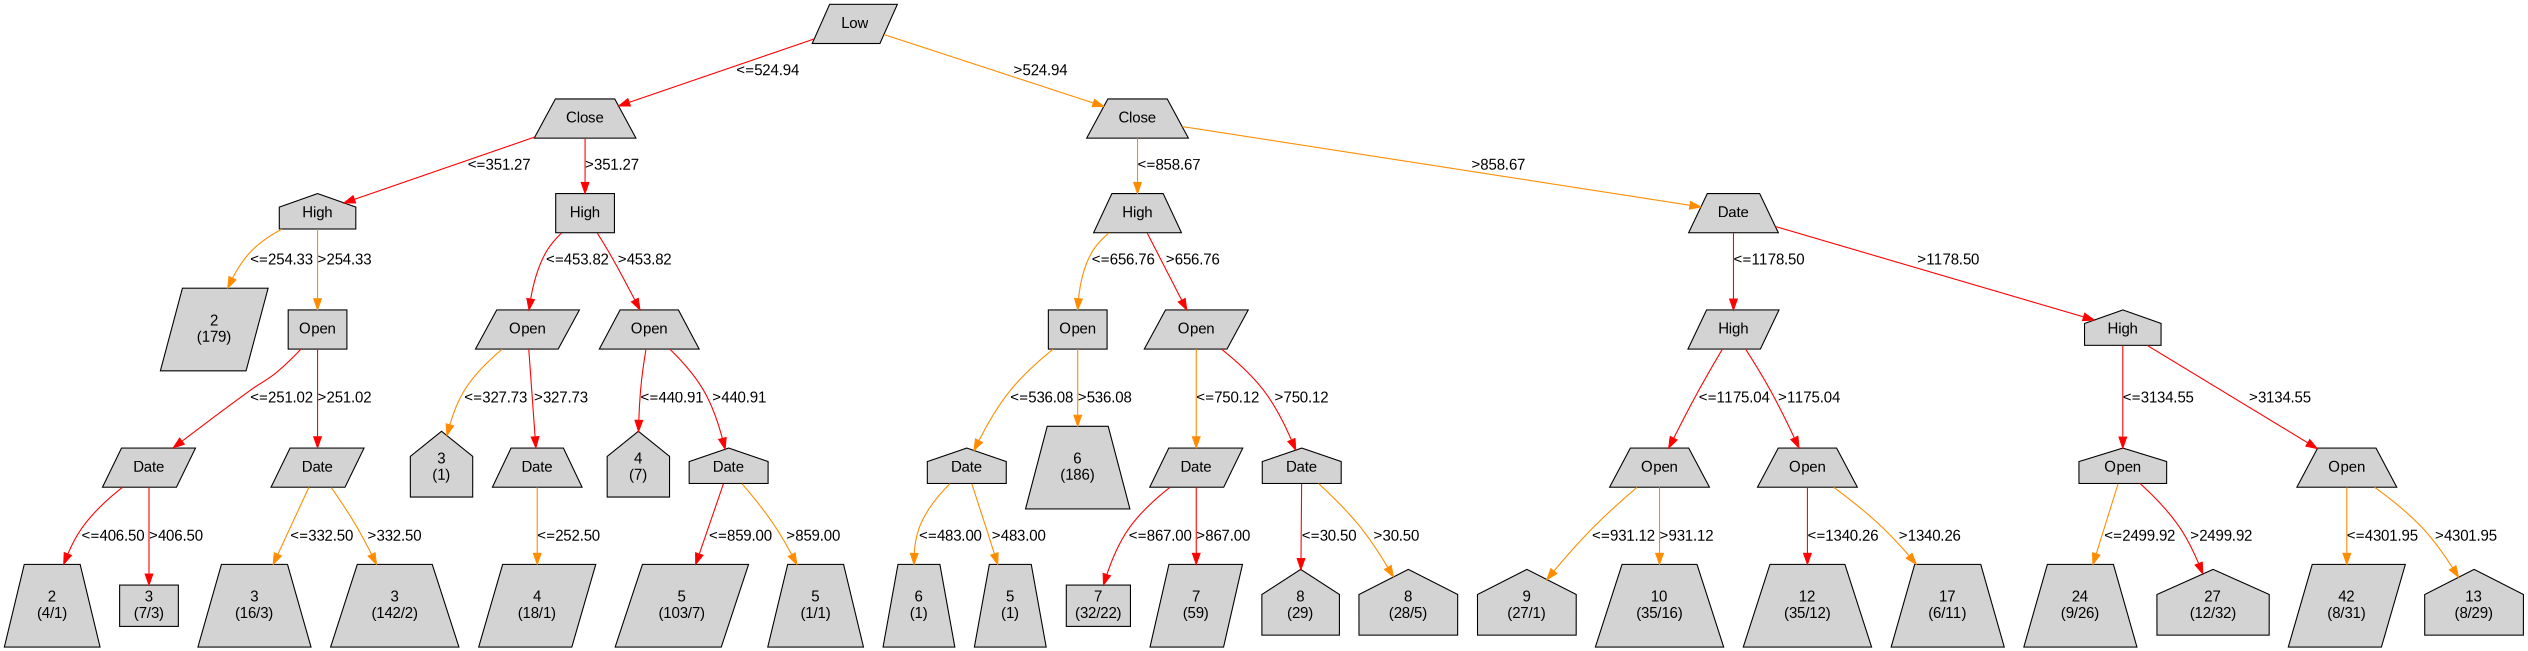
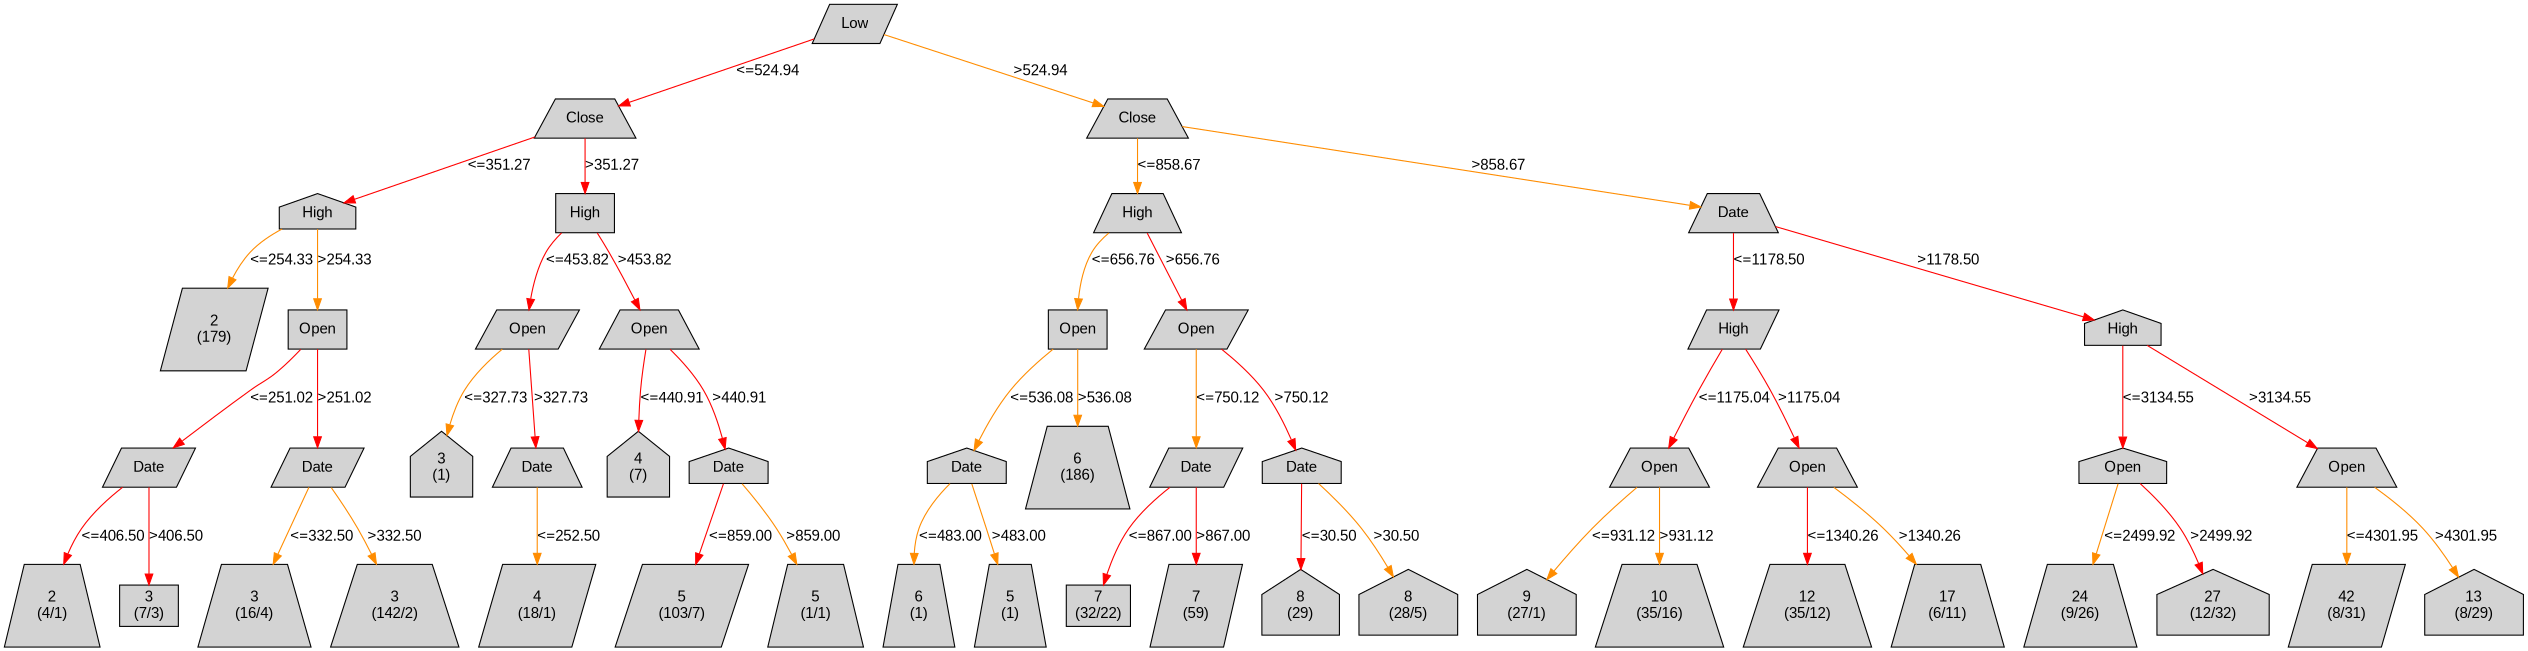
  digraph {
    fontname="Liberation Sans"
    node [fontname="Liberation Sans" shape=trapezium style=filled weight=6]
    edge [color=red fontname="Liberation Sans"]
    n1 [label="Low\n" shape=parallelogram weight=1]
    n2 [label="Close\n" weight=2]
    n3 [label="Close\n" weight=2]
    n4 [label="High\n" shape=house weight=3]
    n5 [label="High\n" shape=box weight=3]
    n6 [label="High\n" weight=3]
    n7 [label="Date\n" weight=3]
    n8 [label="2\n(179)\n" shape=parallelogram weight=4]
    n9 [label="Open\n" shape=box weight=4]
    n10 [label="Open\n" shape=parallelogram weight=4]
    n11 [label="Open\n" weight=4]
    n12 [label="Open\n" shape=box weight=4]
    n13 [label="Open\n" shape=parallelogram weight=4]
    n14 [label="High\n" shape=parallelogram weight=4]
    n15 [label="High\n" shape=house weight=4]
    n16 [label="Date\n" shape=parallelogram weight=5]
    n17 [label="Date\n" shape=parallelogram weight=5]
    n18 [label="3\n(1)\n" shape=house weight=5]
    n19 [label="Date\n" weight=5]
    n20 [label="4\n(7)\n" shape=house weight=5]
    n21 [label="Date\n" shape=house weight=5]
    n22 [label="Date\n" shape=house weight=5]
    n23 [label="6\n(186)\n" weight=5]
    n24 [label="Date\n" shape=parallelogram weight=5]
    n25 [label="Date\n" shape=house weight=5]
    n26 [label="Open\n" weight=5]
    n27 [label="Open\n" weight=5]
    n28 [label="Open\n" shape=house weight=5]
    n29 [label="Open\n" weight=5]
    n30 [label="2\n(4/1)\n"]
    n31 [label="3\n(7/3)\n" shape=box]
-   n32 [label="3\n(16/3)\n"]
+   n32 [label="3\n(16/4)\n"]
    n33 [label="3\n(142/2)\n"]
    n34 [label="4\n(18/1)\n" shape=parallelogram]
    n35 [label="5\n(103/7)\n" shape=parallelogram]
    n36 [label="5\n(1/1)\n"]
    n37 [label="6\n(1)\n"]
    n38 [label="5\n(1)\n"]
    n39 [label="7\n(32/22)\n" shape=box]
    n40 [label="7\n(59)\n" shape=parallelogram]
    n41 [label="8\n(29)\n" shape=house]
    n42 [label="8\n(28/5)\n" shape=house]
    n43 [label="9\n(27/1)\n" shape=house]
    n44 [label="10\n(35/16)\n"]
    n45 [label="12\n(35/12)\n"]
    n46 [label="17\n(6/11)\n"]
    n47 [label="24\n(9/26)\n"]
    n48 [label="27\n(12/32)\n" shape=house]
    n49 [label="42\n(8/31)\n" shape=parallelogram]
    n50 [label="13\n(8/29)\n" shape=house]
    subgraph sub_1 {
      rank=same
      n1
    }
    subgraph sub_2 {
      rank=same
      n2
      n3
    }
    subgraph sub_3 {
      rank=same
      n4
      n5
      n6
      n7
    }
    subgraph sub_4 {
      rank=same
      n8
      n9
      n10
      n11
      n12
      n13
      n14
      n15
    }
    subgraph sub_5 {
      rank=same
      n16
      n17
      n18
      n19
      n20
      n21
      n22
      n23
      n24
      n25
      n26
      n27
      n28
      n29
    }
    subgraph sub_6 {
      rank=same
      n30
      n31
      n32
      n33
      n34
      n35
      n36
      n37
      n38
      n39
      n40
      n41
      n42
      n43
      n44
      n45
      n46
      n47
      n48
      n49
      n50
    }
    n1 -> n2 [label="<=524.94"]
    n1 -> n3 [color=darkorange label=">524.94"]
    n2 -> n4 [label="<=351.27"]
    n2 -> n5 [label=">351.27"]
    n3 -> n6 [color=darkorange label="<=858.67"]
    n3 -> n7 [color=darkorange label=">858.67"]
    n4 -> n8 [color=darkorange label="<=254.33"]
    n4 -> n9 [color=darkorange label=">254.33"]
    n5 -> n10 [label="<=453.82"]
    n5 -> n11 [label=">453.82"]
    n6 -> n12 [color=darkorange label="<=656.76"]
    n6 -> n13 [label=">656.76"]
    n7 -> n14 [label="<=1178.50"]
    n7 -> n15 [label=">1178.50"]
    n9 -> n16 [label="<=251.02"]
    n9 -> n17 [label=">251.02"]
    n10 -> n18 [color=darkorange label="<=327.73"]
    n10 -> n19 [label=">327.73"]
    n11 -> n20 [label="<=440.91"]
    n11 -> n21 [label=">440.91"]
    n12 -> n22 [color=darkorange label="<=536.08"]
    n12 -> n23 [color=darkorange label=">536.08"]
    n13 -> n24 [color=darkorange label="<=750.12"]
    n13 -> n25 [label=">750.12"]
    n14 -> n26 [label="<=1175.04"]
    n14 -> n27 [label=">1175.04"]
    n15 -> n28 [label="<=3134.55"]
    n15 -> n29 [label=">3134.55"]
    n16 -> n30 [label="<=406.50"]
    n16 -> n31 [label=">406.50"]
    n17 -> n32 [color=darkorange label="<=332.50"]
    n17 -> n33 [color=darkorange label=">332.50"]
    n19 -> n34 [color=darkorange label="<=252.50"]
    n21 -> n35 [label="<=859.00"]
    n21 -> n36 [color=darkorange label=">859.00"]
    n22 -> n37 [color=darkorange label="<=483.00"]
    n22 -> n38 [color=darkorange label=">483.00"]
    n24 -> n39 [label="<=867.00"]
    n24 -> n40 [label=">867.00"]
    n25 -> n41 [label="<=30.50"]
    n25 -> n42 [color=darkorange label=">30.50"]
    n26 -> n43 [color=darkorange label="<=931.12"]
    n26 -> n44 [color=darkorange label=">931.12"]
    n27 -> n45 [label="<=1340.26"]
    n27 -> n46 [color=darkorange label=">1340.26"]
    n28 -> n47 [color=darkorange label="<=2499.92"]
    n28 -> n48 [label=">2499.92"]
    n29 -> n49 [color=darkorange label="<=4301.95"]
    n29 -> n50 [color=darkorange label=">4301.95"]
  }
